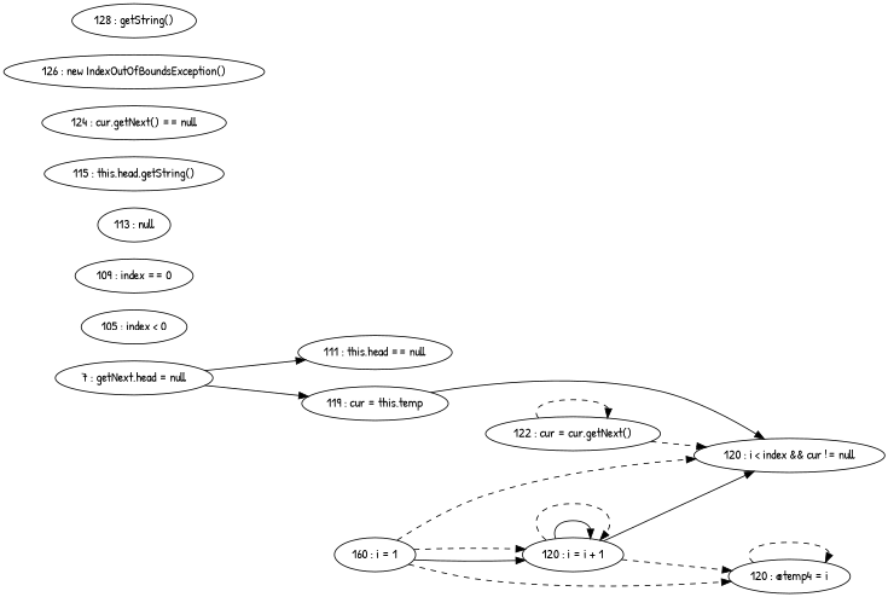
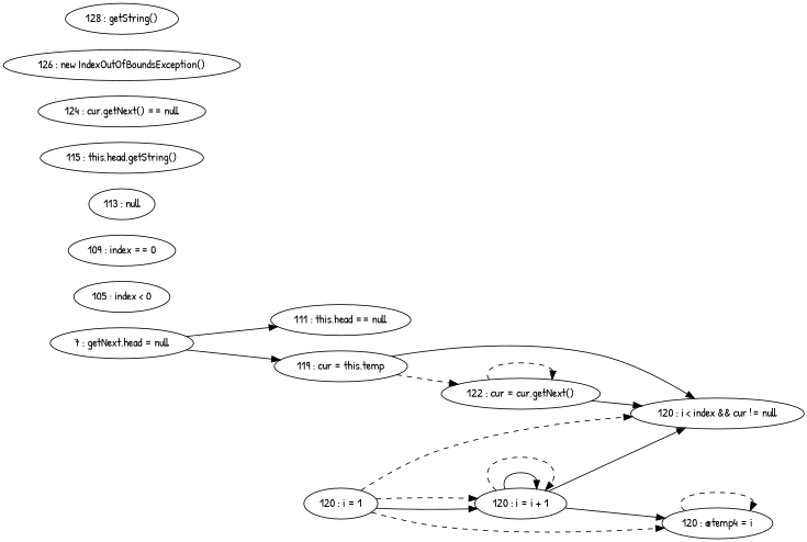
  digraph {
    fontname="Patrick Hand"
    rankdir=LR
    node [fontname="Patrick Hand"]
    edge [fontname="Patrick Hand"]
    n1 [label="7 : getNext.head = null"]
    "111 : this.head == null"
    n3 [label="119 : cur = this.temp"]
    "120 : i < index && cur != null"
    "122 : cur = cur.getNext()"
    "105 : index < 0"
    "109 : index == 0"
    "113 : null"
    "115 : this.head.getString()"
-   "120 : i = 1" [label="160 : i = 1"]
+   "120 : i = 1"
    "120 : i = i + 1"
    "120 : @temp4 = i"
    "124 : cur.getNext() == null"
    "126 : new IndexOutOfBoundsException()"
    "128 : getString()"
    n1 -> "111 : this.head == null"
    n1 -> n3
    n3 -> "120 : i < index && cur != null"
-   "122 : cur = cur.getNext()" -> "120 : i < index && cur != null" [style=dashed]
+   n3 -> "122 : cur = cur.getNext()" [style=dashed]
+   "122 : cur = cur.getNext()" -> "120 : i < index && cur != null"
    "122 : cur = cur.getNext()" -> "122 : cur = cur.getNext()" [style=dashed]
    "120 : i = 1" -> "120 : i < index && cur != null" [style=dashed]
    "120 : i = 1" -> "120 : i = i + 1"
    "120 : i = 1" -> "120 : i = i + 1" [style=dashed]
    "120 : i = 1" -> "120 : @temp4 = i" [style=dashed]
    "120 : i = i + 1" -> "120 : i < index && cur != null"
    "120 : i = i + 1" -> "120 : i = i + 1"
    "120 : i = i + 1" -> "120 : i = i + 1" [style=dashed]
-   "120 : i = i + 1" -> "120 : @temp4 = i" [style=dashed]
+   "120 : i = i + 1" -> "120 : @temp4 = i"
    "120 : @temp4 = i" -> "120 : @temp4 = i" [style=dashed]
  }
